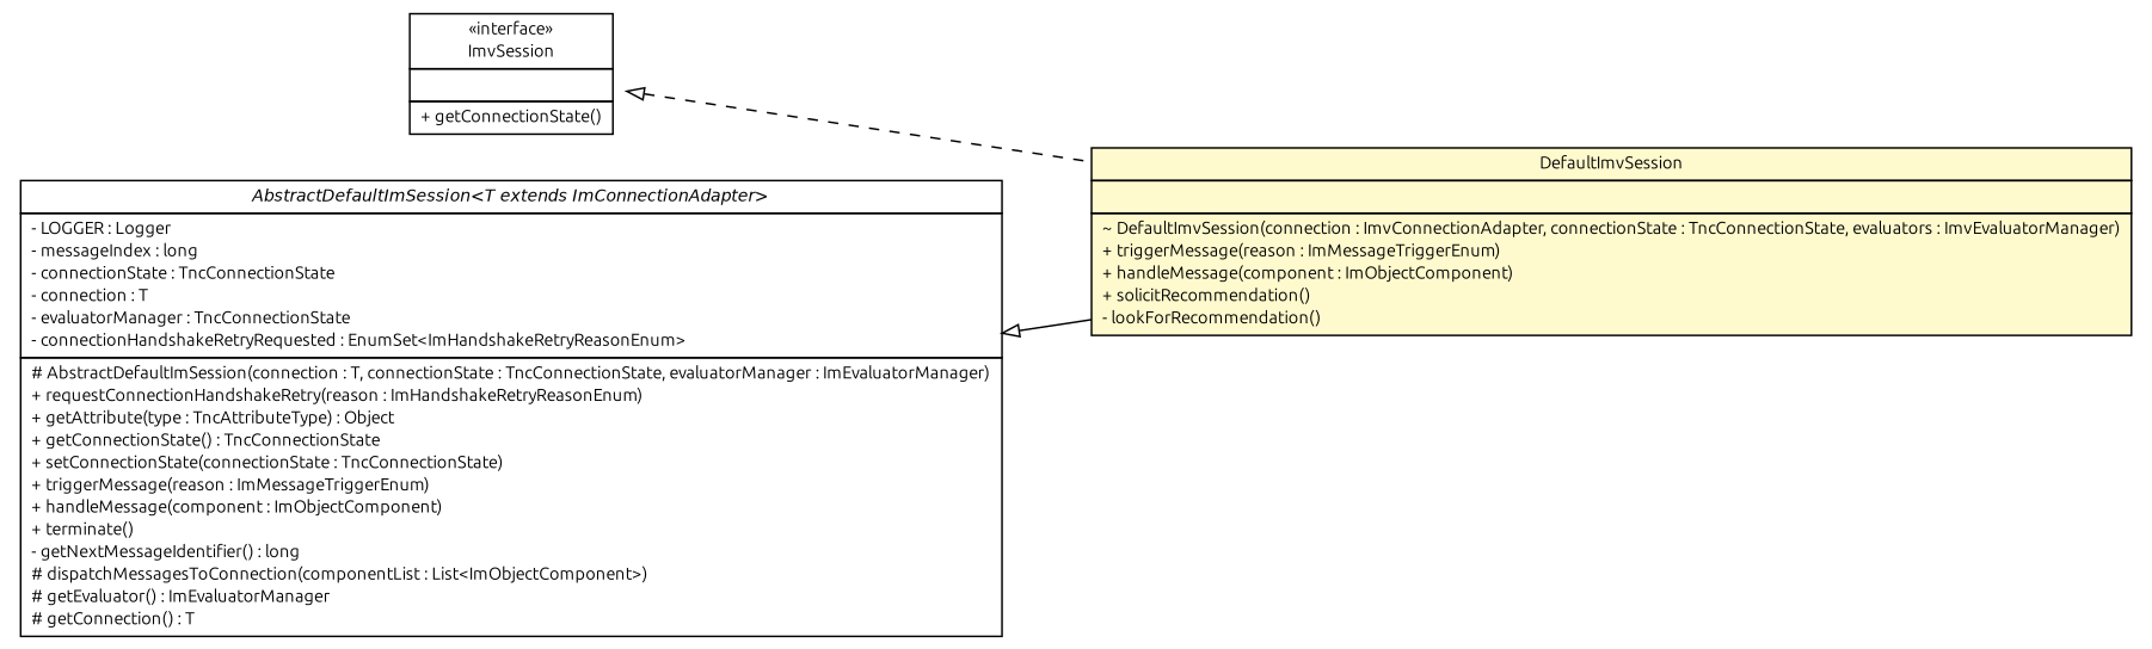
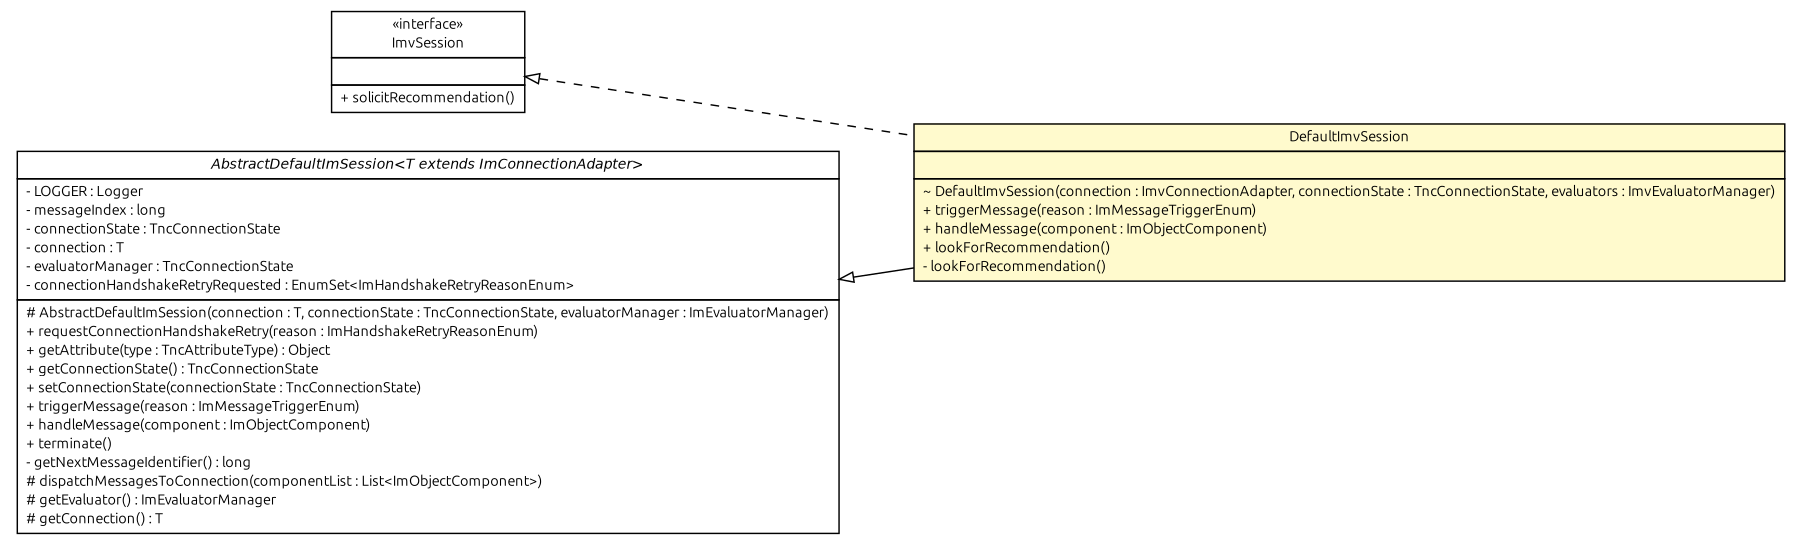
  digraph {
    fontname=Ubuntu
    nodesep=0.25
    rankdir=LR
    ranksep=0.5
    node [fontcolor=black fontname=Ubuntu fontsize=10.0 shape=plaintext]
    edge [arrowtail=empty dir=back fontname=Ubuntu fontsize=10 headport=p labelfontname=Helvetica labelfontsize=10 tailport=p]
-   n1 [label=<<table title="de.hsbremen.tc.tnc.im.session.ImvSession" border="0" cellborder="1" cellspacing="0" cellpadding="2" port="p" href="./ImvSession.html"> 		<tr><td><table border="0" cellspacing="0" cellpadding="1"> <tr><td align="center" balign="center"> &#171;interface&#187; </td></tr> <tr><td align="center" balign="center"> ImvSession </td></tr> 		</table></td></tr> 		<tr><td><table border="0" cellspacing="0" cellpadding="1"> <tr><td align="left" balign="left">  </td></tr> 		</table></td></tr> 		<tr><td><table border="0" cellspacing="0" cellpadding="1"> <tr><td align="left" balign="left"> + getConnectionState() </td></tr> 		</table></td></tr> 		</table>>]
-   n2 [label=<<table title="de.hsbremen.tc.tnc.im.session.DefaultImvSession" border="0" cellborder="1" cellspacing="0" cellpadding="2" port="p" bgcolor="lemonChiffon" href="./DefaultImvSession.html"> 		<tr><td><table border="0" cellspacing="0" cellpadding="1"> <tr><td align="center" balign="center"> DefaultImvSession </td></tr> 		</table></td></tr> 		<tr><td><table border="0" cellspacing="0" cellpadding="1"> <tr><td align="left" balign="left">  </td></tr> 		</table></td></tr> 		<tr><td><table border="0" cellspacing="0" cellpadding="1"> <tr><td align="left" balign="left"> ~ DefaultImvSession(connection : ImvConnectionAdapter, connectionState : TncConnectionState, evaluators : ImvEvaluatorManager) </td></tr> <tr><td align="left" balign="left"> + triggerMessage(reason : ImMessageTriggerEnum) </td></tr> <tr><td align="left" balign="left"> + handleMessage(component : ImObjectComponent) </td></tr> <tr><td align="left" balign="left"> + solicitRecommendation() </td></tr> <tr><td align="left" balign="left"> - lookForRecommendation() </td></tr> 		</table></td></tr> 		</table>>]
+   n1 [label=<<table title="de.hsbremen.tc.tnc.im.session.ImvSession" border="0" cellborder="1" cellspacing="0" cellpadding="2" port="p" href="./ImvSession.html"> 		<tr><td><table border="0" cellspacing="0" cellpadding="1"> <tr><td align="center" balign="center"> &#171;interface&#187; </td></tr> <tr><td align="center" balign="center"> ImvSession </td></tr> 		</table></td></tr> 		<tr><td><table border="0" cellspacing="0" cellpadding="1"> <tr><td align="left" balign="left">  </td></tr> 		</table></td></tr> 		<tr><td><table border="0" cellspacing="0" cellpadding="1"> <tr><td align="left" balign="left"> + solicitRecommendation() </td></tr> 		</table></td></tr> 		</table>>]
+   n2 [label=<<table title="de.hsbremen.tc.tnc.im.session.DefaultImvSession" border="0" cellborder="1" cellspacing="0" cellpadding="2" port="p" bgcolor="lemonChiffon" href="./DefaultImvSession.html"> 		<tr><td><table border="0" cellspacing="0" cellpadding="1"> <tr><td align="center" balign="center"> DefaultImvSession </td></tr> 		</table></td></tr> 		<tr><td><table border="0" cellspacing="0" cellpadding="1"> <tr><td align="left" balign="left">  </td></tr> 		</table></td></tr> 		<tr><td><table border="0" cellspacing="0" cellpadding="1"> <tr><td align="left" balign="left"> ~ DefaultImvSession(connection : ImvConnectionAdapter, connectionState : TncConnectionState, evaluators : ImvEvaluatorManager) </td></tr> <tr><td align="left" balign="left"> + triggerMessage(reason : ImMessageTriggerEnum) </td></tr> <tr><td align="left" balign="left"> + handleMessage(component : ImObjectComponent) </td></tr> <tr><td align="left" balign="left"> + lookForRecommendation() </td></tr> <tr><td align="left" balign="left"> - lookForRecommendation() </td></tr> 		</table></td></tr> 		</table>>]
    n3 [label=<<table title="de.hsbremen.tc.tnc.im.session.AbstractDefaultImSession" border="0" cellborder="1" cellspacing="0" cellpadding="2" port="p" href="./AbstractDefaultImSession.html"> 		<tr><td><table border="0" cellspacing="0" cellpadding="1"> <tr><td align="center" balign="center"><font face="Helvetica-Oblique"> AbstractDefaultImSession&lt;T extends ImConnectionAdapter&gt; </font></td></tr> 		</table></td></tr> 		<tr><td><table border="0" cellspacing="0" cellpadding="1"> <tr><td align="left" balign="left"> - LOGGER : Logger </td></tr> <tr><td align="left" balign="left"> - messageIndex : long </td></tr> <tr><td align="left" balign="left"> - connectionState : TncConnectionState </td></tr> <tr><td align="left" balign="left"> - connection : T </td></tr> <tr><td align="left" balign="left"> - evaluatorManager : TncConnectionState </td></tr> <tr><td align="left" balign="left"> - connectionHandshakeRetryRequested : EnumSet&lt;ImHandshakeRetryReasonEnum&gt; </td></tr> 		</table></td></tr> 		<tr><td><table border="0" cellspacing="0" cellpadding="1"> <tr><td align="left" balign="left"> # AbstractDefaultImSession(connection : T, connectionState : TncConnectionState, evaluatorManager : ImEvaluatorManager) </td></tr> <tr><td align="left" balign="left"> + requestConnectionHandshakeRetry(reason : ImHandshakeRetryReasonEnum) </td></tr> <tr><td align="left" balign="left"> + getAttribute(type : TncAttributeType) : Object </td></tr> <tr><td align="left" balign="left"> + getConnectionState() : TncConnectionState </td></tr> <tr><td align="left" balign="left"> + setConnectionState(connectionState : TncConnectionState) </td></tr> <tr><td align="left" balign="left"> + triggerMessage(reason : ImMessageTriggerEnum) </td></tr> <tr><td align="left" balign="left"> + handleMessage(component : ImObjectComponent) </td></tr> <tr><td align="left" balign="left"> + terminate() </td></tr> <tr><td align="left" balign="left"> - getNextMessageIdentifier() : long </td></tr> <tr><td align="left" balign="left"> # dispatchMessagesToConnection(componentList : List&lt;ImObjectComponent&gt;) </td></tr> <tr><td align="left" balign="left"> # getEvaluator() : ImEvaluatorManager </td></tr> <tr><td align="left" balign="left"> # getConnection() : T </td></tr> 		</table></td></tr> 		</table>>]
    n1 -> n2 [style=dashed]
    n3 -> n2
  }
